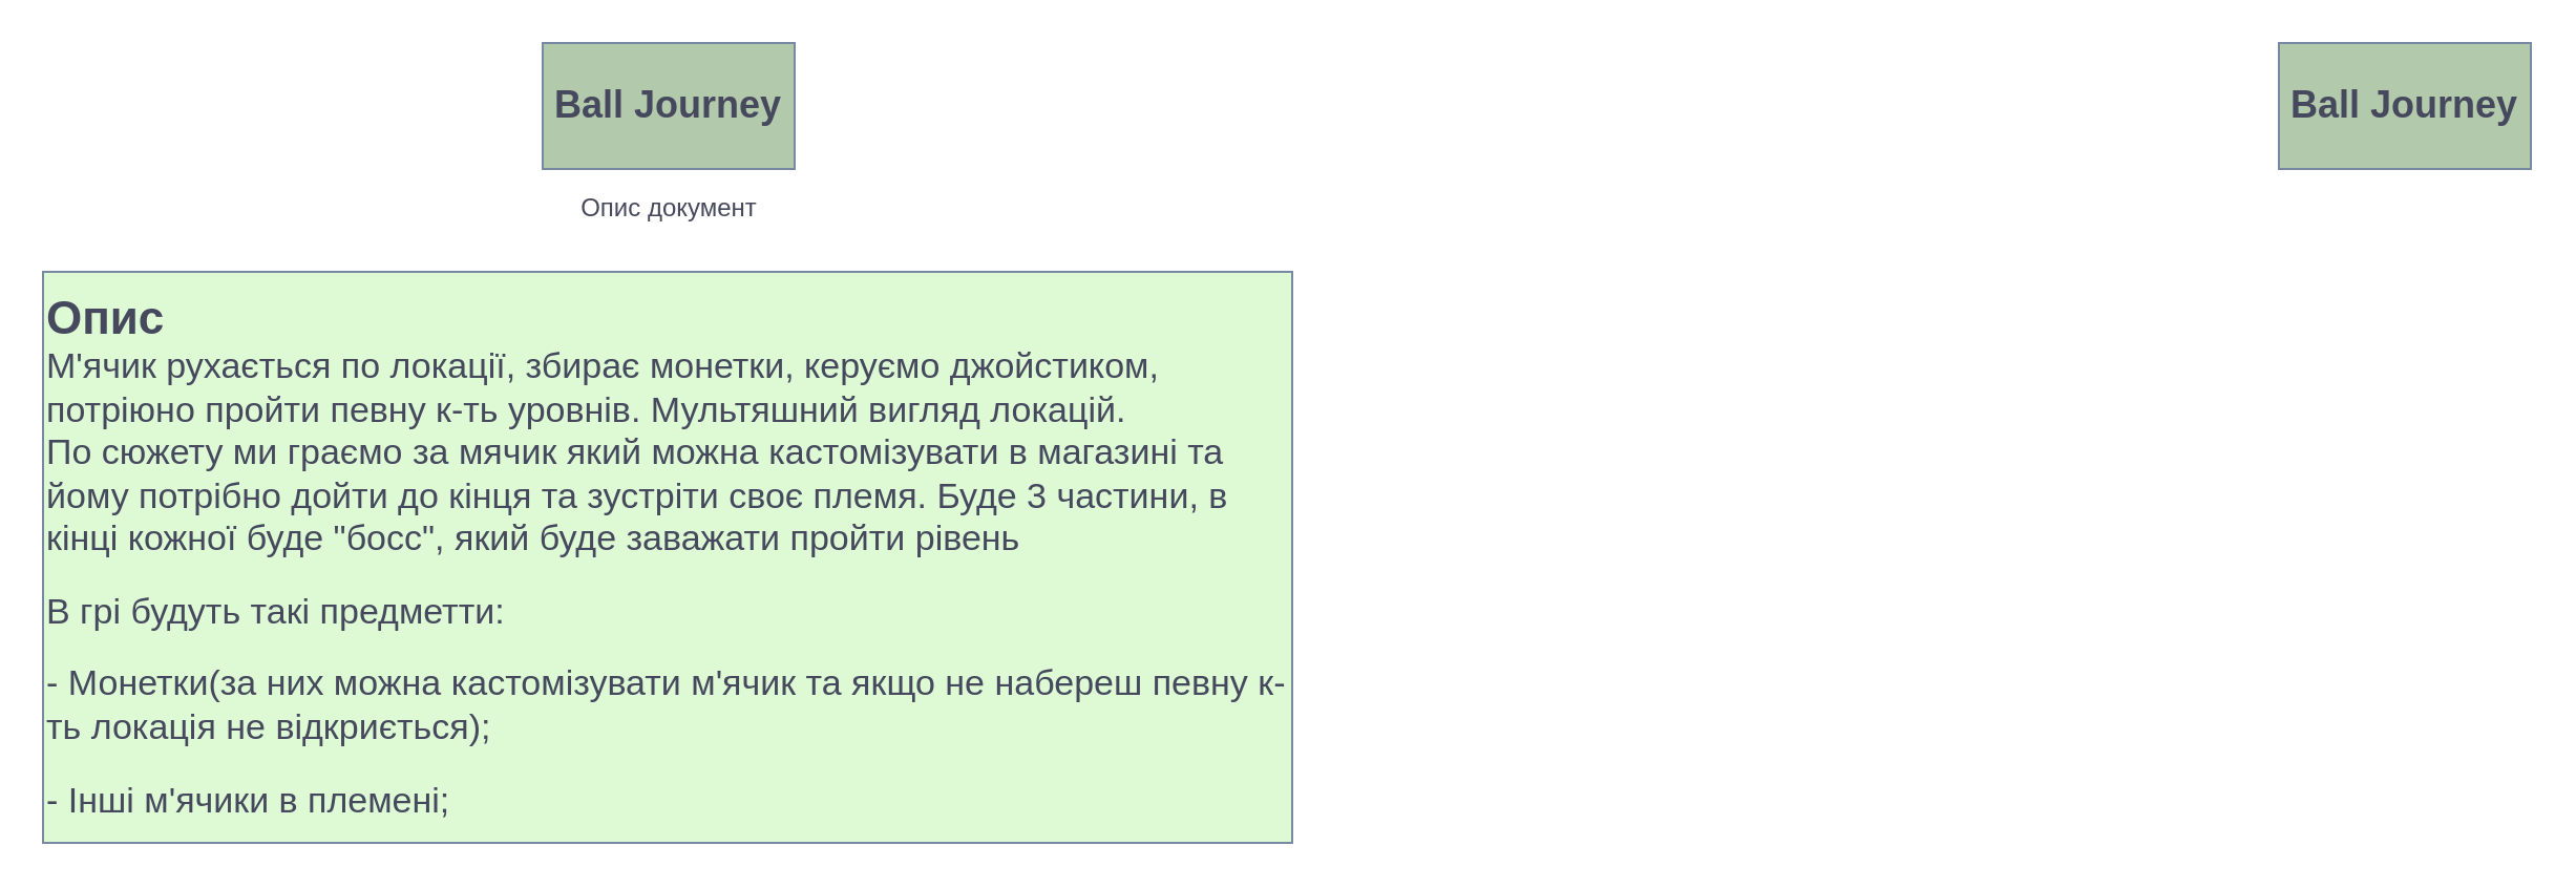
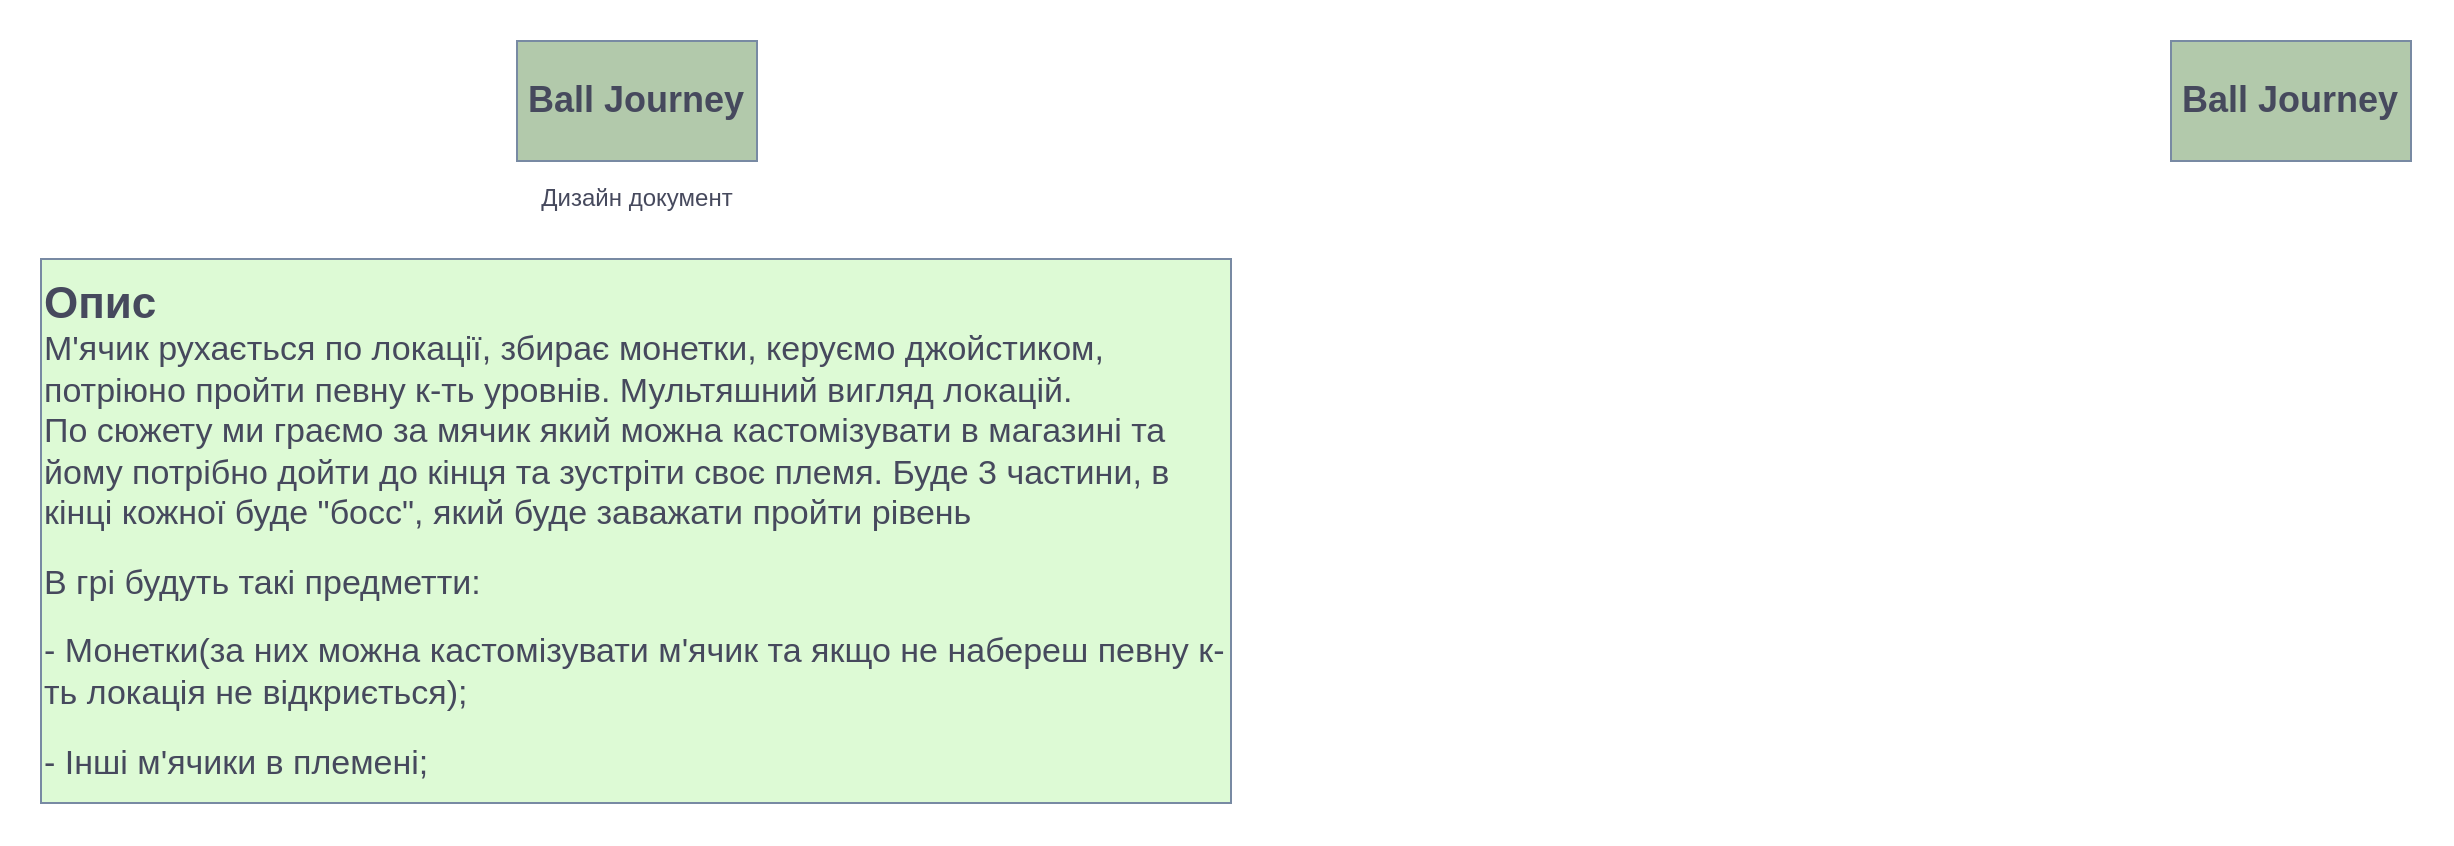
  <mxCell id="0" />
  <mxCell id="1" parent="0" />
  <mxCell id="2" value="&lt;b&gt;&lt;font style=&quot;font-size: 18px;&quot;&gt;Ball Journey&lt;/font&gt;&lt;/b&gt;" style="rounded=0;whiteSpace=wrap;html=1;fillColor=#B2C9AB;strokeColor=#788AA3;fontColor=#46495D;" vertex="1" parent="1"><mxGeometry x="258" y="20" width="120" height="60" as="geometry" /></mxCell>
- <mxCell id="3" value="&lt;font style=&quot;font-size: 12px;&quot;&gt;Опис документ&lt;/font&gt;" style="text;html=1;resizable=0;autosize=1;align=center;verticalAlign=middle;points=[];fillColor=none;strokeColor=none;rounded=0;fontSize=18;fontColor=#46495D;" vertex="1" parent="1"><mxGeometry x="250" y="80" width="136" height="34" as="geometry" /></mxCell>
+ <mxCell id="3" value="&lt;font style=&quot;font-size: 12px;&quot;&gt;Дизайн документ&lt;/font&gt;" style="text;html=1;resizable=0;autosize=1;align=center;verticalAlign=middle;points=[];fillColor=none;strokeColor=none;rounded=0;fontSize=18;fontColor=#46495D;" vertex="1" parent="1"><mxGeometry x="250" y="80" width="136" height="34" as="geometry" /></mxCell>
  <mxCell id="4" value="&lt;font style=&quot;&quot;&gt;&lt;b style=&quot;&quot;&gt;&lt;font style=&quot;font-size: 22px;&quot;&gt;Опис&lt;/font&gt;&lt;/b&gt;&lt;br&gt;&lt;span style=&quot;font-size: 17px;&quot;&gt;М'ячик рухається по локації, збирає монетки, керуємо джойстиком, потріюно пройти певну к-ть уровнів. Мультяшний вигляд локацій.&lt;/span&gt;&lt;br&gt;&lt;span style=&quot;font-size: 17px;&quot;&gt;По сюжету ми граємо за мячик який можна кастомізувати в магазині та йому потрібно дойти до кінця та зустріти своє племя. Буде 3 частини, в кінці кожної буде &quot;босс&quot;, який буде заважати пройти рівень&lt;/span&gt;&lt;br&gt;&lt;br&gt;&lt;span style=&quot;font-size: 17px;&quot;&gt;В грі будуть такі предметти:&lt;/span&gt;&lt;br&gt;&lt;br&gt;&lt;span style=&quot;font-size: 17px;&quot;&gt;- Монетки(за них можна кастомізувати м'ячик та якщо не набереш певну к-ть локація не відкриється);&lt;/span&gt;&lt;br&gt;&lt;br&gt;&lt;span style=&quot;font-size: 17px;&quot;&gt;- Інші м'ячики в племені;&lt;/span&gt;&lt;/font&gt;" style="rounded=0;whiteSpace=wrap;html=1;strokeColor=#788AA3;fontSize=12;fontColor=#46495D;fillColor=#DDFAD5;align=left;" vertex="1" parent="1"><mxGeometry x="20" y="129" width="595" height="272" as="geometry" /></mxCell>
  <mxCell id="5" style="edgeStyle=orthogonalEdgeStyle;rounded=0;orthogonalLoop=1;jettySize=auto;html=1;exitX=0.5;exitY=1;exitDx=0;exitDy=0;strokeColor=#788AA3;fontSize=12;fontColor=#46495D;fillColor=#B2C9AB;" edge="1" parent="1" source="4" target="4"><mxGeometry relative="1" as="geometry" /></mxCell>
  <mxCell id="6" value="&lt;b&gt;&lt;font style=&quot;font-size: 18px;&quot;&gt;Ball Journey&lt;/font&gt;&lt;/b&gt;" style="rounded=0;whiteSpace=wrap;html=1;fillColor=#B2C9AB;strokeColor=#788AA3;fontColor=#46495D;" vertex="1" parent="1"><mxGeometry x="1085" y="20" width="120" height="60" as="geometry" /></mxCell>
